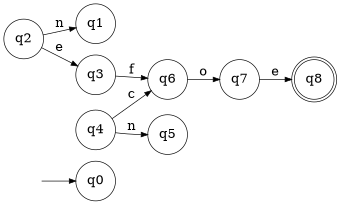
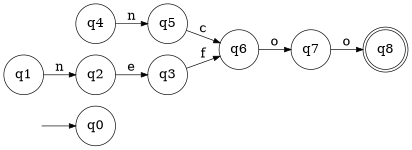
  digraph {
    rankdir=LR
    node [fontsize=20 shape=circle]
    edge [fontsize="20pt"]
    "" [shape=plaintext]
    n2 [label=q0]
    n3 [label=q8 shape=doublecircle]
    n4 [label=q5]
    n5 [label=q6]
    n6 [label=q7]
    n7 [label=q1]
    n8 [label=q2]
    n9 [label=q3]
    n10 [label=q4]
    "" -> n2
-   n10 -> n5 [label=c]
+   n4 -> n5 [label=c]
    n5 -> n6 [label=o]
-   n6 -> n3 [label=e]
-   n8 -> n7 [label=n]
+   n6 -> n3 [label=o]
+   n7 -> n8 [label=n]
    n8 -> n9 [label=e]
    n9 -> n5 [label=f]
    n10 -> n4 [label=n]
  }
